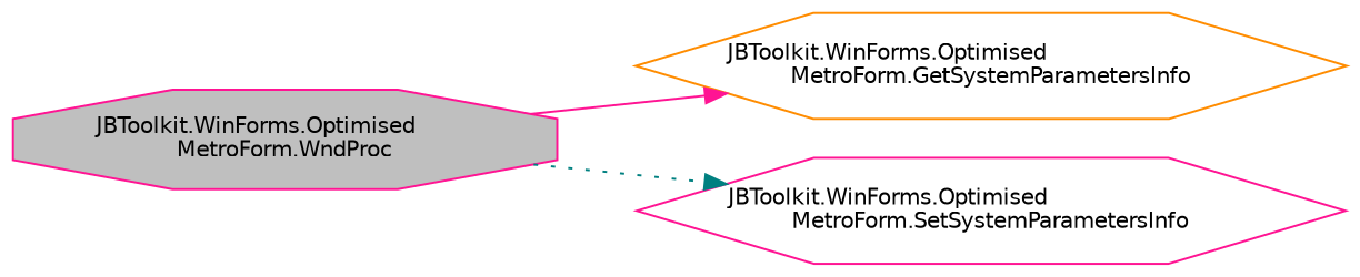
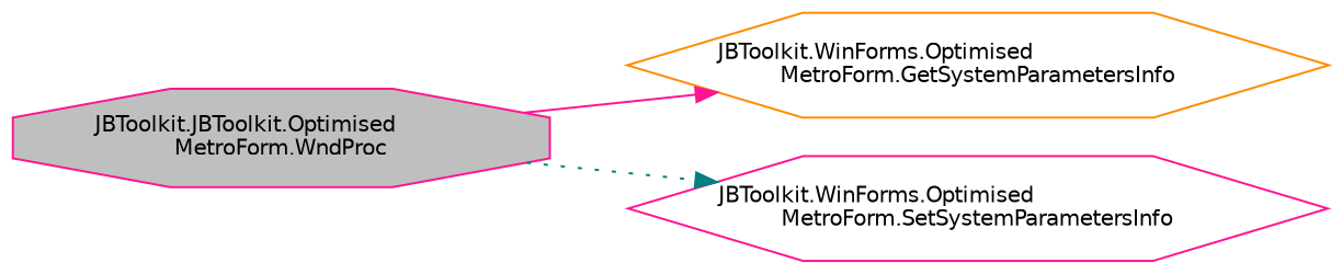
  digraph {
    rankdir=LR
    node [color=deeppink fillcolor=white fontname=Helvetica fontsize=10 shape=hexagon style=filled]
    edge [fontname=Helvetica fontsize=10 labelfontname=Helvetica labelfontsize=10]
-   n1 [fillcolor=grey75 fontcolor=black height=0.2 label="JBToolkit.WinForms.Optimised\lMetroForm.WndProc" shape=octagon width=0.4]
+   n1 [fillcolor=grey75 fontcolor=black height=0.2 label="JBToolkit.JBToolkit.Optimised\lMetroForm.WndProc" shape=octagon width=0.4]
    n2 [color=darkorange height=0.2 label="JBToolkit.WinForms.Optimised\lMetroForm.GetSystemParametersInfo" width=0.4]
    n3 [height=0.2 label="JBToolkit.WinForms.Optimised\lMetroForm.SetSystemParametersInfo" width=0.4]
    n1 -> n2 [color=deeppink style=solid]
    n1 -> n3 [color=teal style=dotted]
  }
